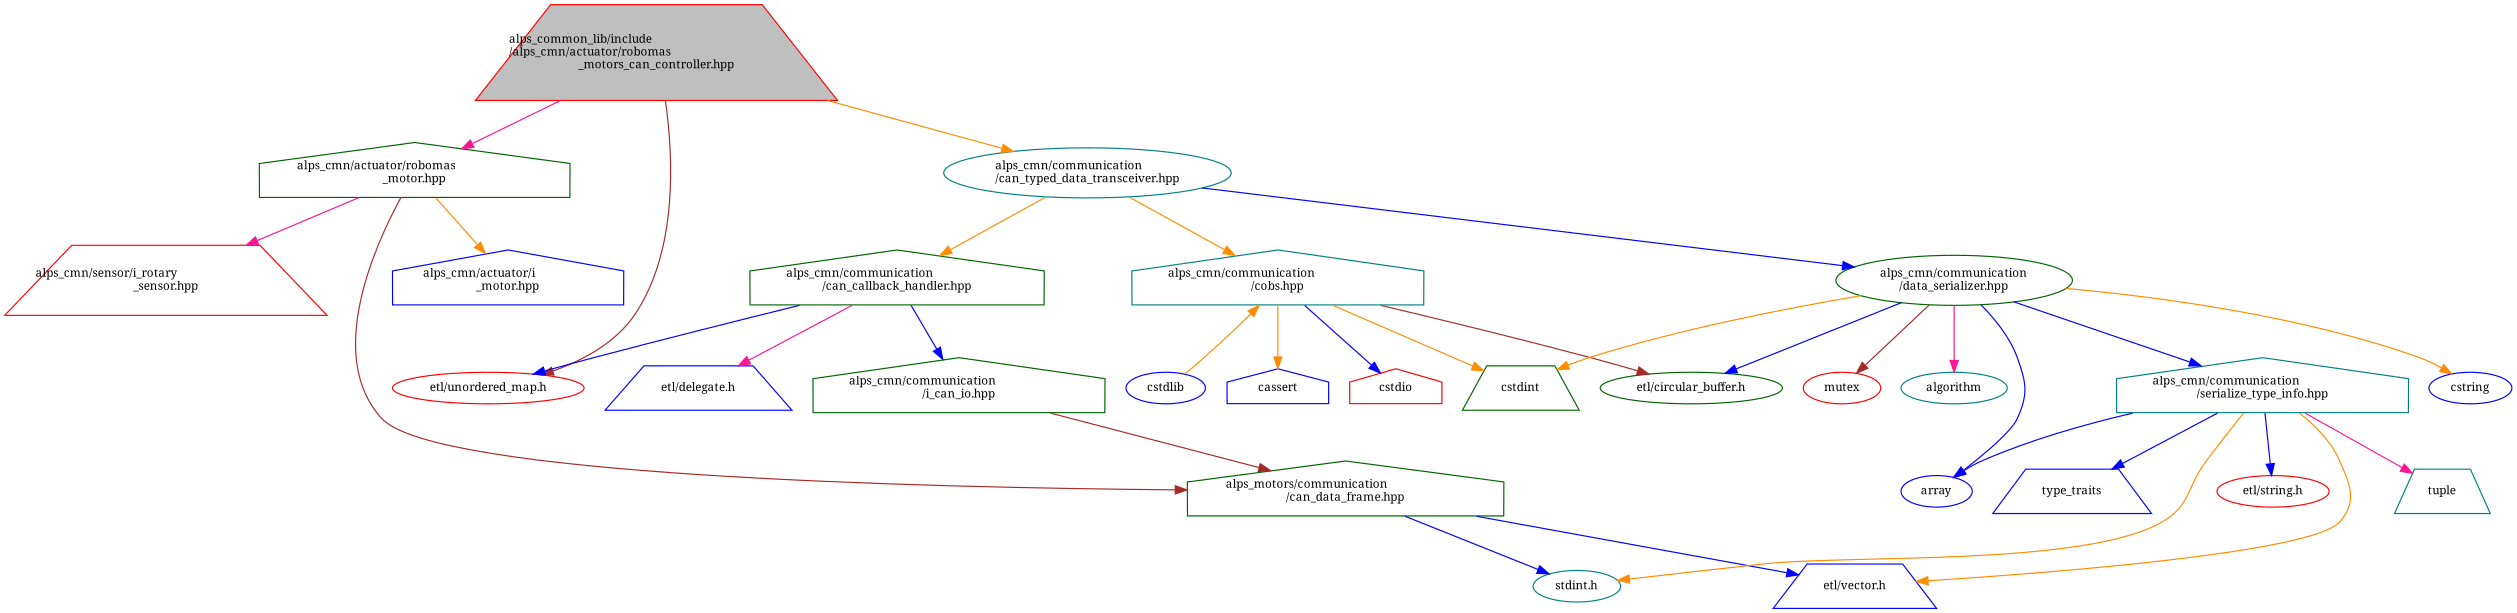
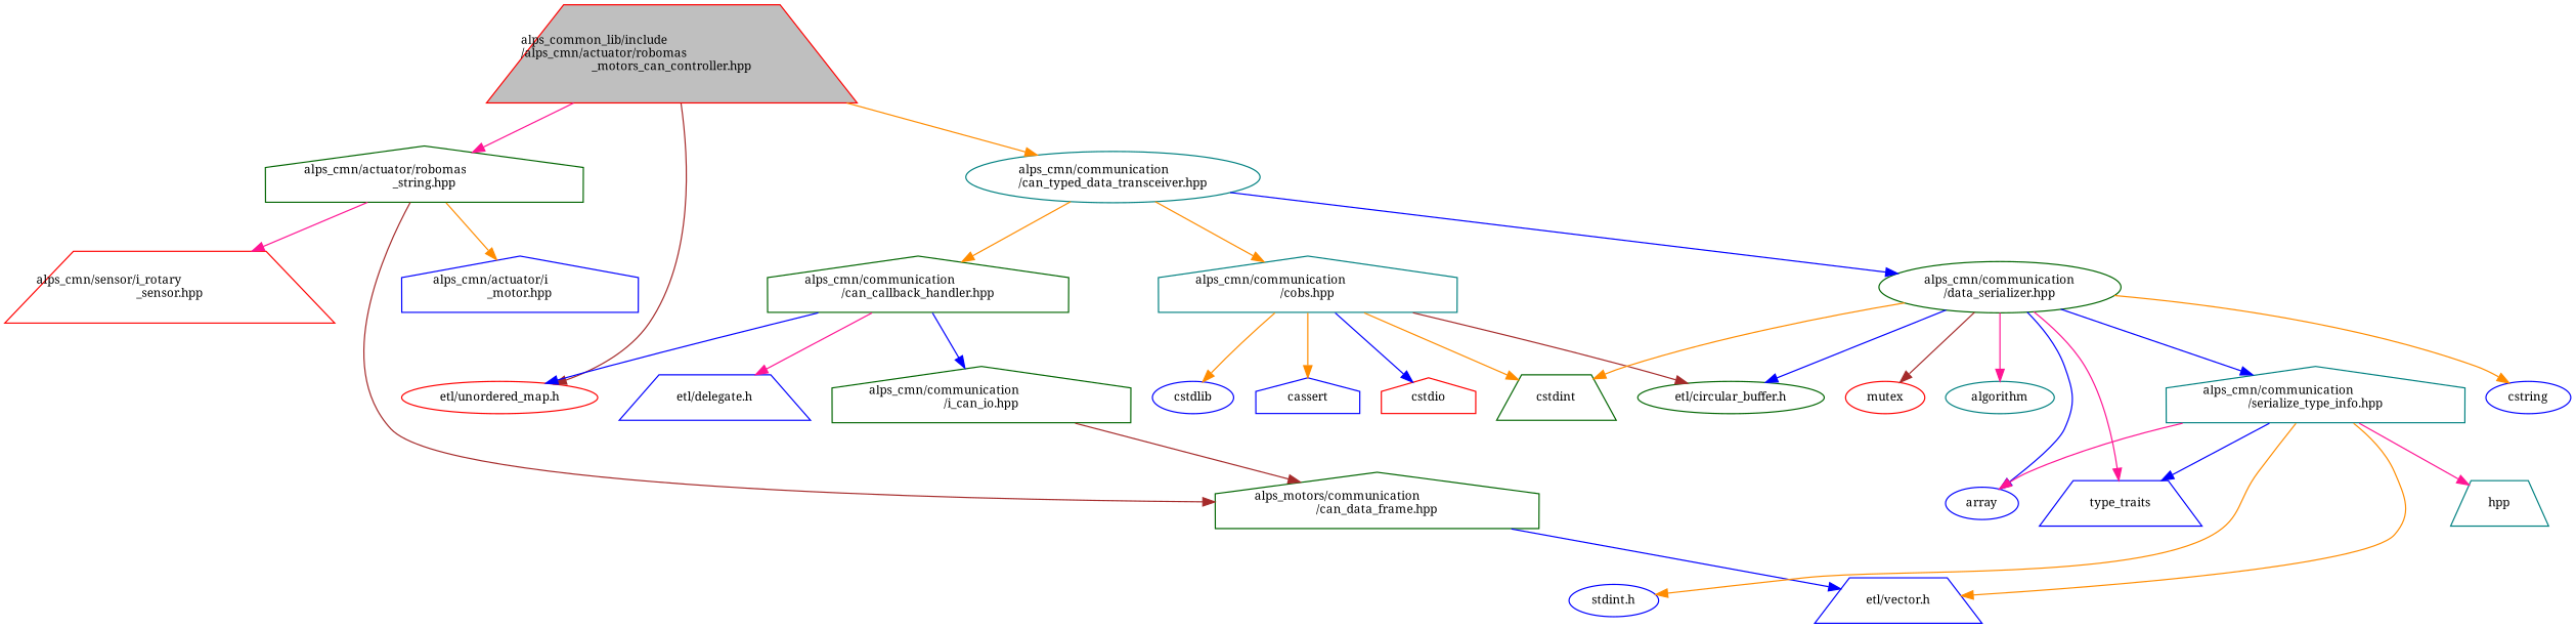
  digraph {
    fontname="Noto Serif"
    node [color=blue fillcolor=white fontname="Noto Serif" fontsize=10 shape=ellipse style=filled]
    edge [color=blue fontname="Noto Serif" fontsize=10 labelfontname=Helvetica labelfontsize=10 style=solid]
    n1 [color=red fillcolor=grey75 fontcolor=black height=0.2 label="alps_common_lib/include\l/alps_cmn/actuator/robomas\l_motors_can_controller.hpp" shape=trapezium width=0.4]
-   n2 [color=darkgreen height=0.2 label="alps_cmn/actuator/robomas\l_motor.hpp" shape=house width=0.4]
+   n2 [color=darkgreen height=0.2 label="alps_cmn/actuator/robomas\l_string.hpp" shape=house width=0.4]
    n3 [color=teal height=0.2 label="alps_cmn/communication\l/can_typed_data_transceiver.hpp" width=0.4]
    n4 [color=red height=0.2 label="etl/unordered_map.h" width=0.4]
    n5 [height=0.2 label="alps_cmn/actuator/i\l_motor.hpp" shape=house width=0.4]
    n6 [color=darkgreen height=0.2 label="alps_motors/communication\l/can_data_frame.hpp" shape=house width=0.4]
    n7 [color=red height=0.2 label="alps_cmn/sensor/i_rotary\l_sensor.hpp" shape=trapezium width=0.4]
    n8 [color=darkgreen height=0.2 label="alps_cmn/communication\l/can_callback_handler.hpp" shape=house width=0.4]
    n9 [color=teal height=0.2 label="alps_cmn/communication\l/cobs.hpp" shape=house width=0.4]
    n10 [color=darkgreen height=0.2 label="alps_cmn/communication\l/data_serializer.hpp" width=0.4]
-   n11 [color=teal height=0.2 label="stdint.h" width=0.4]
+   n11 [height=0.2 label="stdint.h" width=0.4]
    n12 [height=0.2 label="etl/vector.h" shape=trapezium width=0.4]
    n13 [color=darkgreen height=0.2 label="alps_cmn/communication\l/i_can_io.hpp" shape=house width=0.4]
    n14 [height=0.2 label="etl/delegate.h" shape=trapezium width=0.4]
    n15 [height=0.2 label=cassert shape=house width=0.4]
    n16 [color=darkgreen height=0.2 label=cstdint shape=trapezium width=0.4]
    n17 [color=red height=0.2 label=cstdio shape=house width=0.4]
    n18 [height=0.2 label=cstdlib width=0.4]
    n19 [color=darkgreen height=0.2 label="etl/circular_buffer.h" width=0.4]
    n20 [color=teal height=0.2 label=algorithm width=0.4]
    n21 [height=0.2 label=array width=0.4]
    n22 [height=0.2 label=cstring width=0.4]
    n23 [color=red height=0.2 label=mutex width=0.4]
    n24 [height=0.2 label=type_traits shape=trapezium width=0.4]
    n25 [color=teal height=0.2 label="alps_cmn/communication\l/serialize_type_info.hpp" shape=house width=0.4]
-   n26 [color=teal height=0.2 label=tuple shape=trapezium width=0.4]
-   n27 [color=red height=0.2 label="etl/string.h" width=0.4]
+   n26 [color=teal height=0.2 label=hpp shape=trapezium width=0.4]
    n1 -> n2 [color=deeppink]
    n1 -> n3 [color=darkorange]
    n1 -> n4 [color=brown]
    n2 -> n5 [color=darkorange]
    n2 -> n6 [color=brown]
    n2 -> n7 [color=deeppink]
    n3 -> n8 [color=darkorange]
    n3 -> n9 [color=darkorange]
    n3 -> n10
-   n6 -> n11
    n6 -> n12
    n8 -> n4
    n8 -> n13
    n8 -> n14 [color=deeppink]
    n9 -> n15 [color=darkorange]
    n9 -> n16 [color=darkorange]
    n9 -> n17
-   n18 -> n9 [color=darkorange]
+   n9 -> n18 [color=darkorange]
    n9 -> n19 [color=brown]
    n10 -> n16 [color=darkorange]
    n10 -> n19
    n10 -> n20 [color=deeppink]
    n10 -> n21
    n10 -> n22 [color=darkorange]
    n10 -> n23 [color=brown]
+   n10 -> n24 [color=deeppink]
    n10 -> n25
    n13 -> n6 [color=brown]
    n25 -> n11 [color=darkorange]
    n25 -> n12 [color=darkorange]
-   n25 -> n21
+   n25 -> n21 [color=deeppink]
    n25 -> n24
    n25 -> n26 [color=deeppink]
-   n25 -> n27
  }
